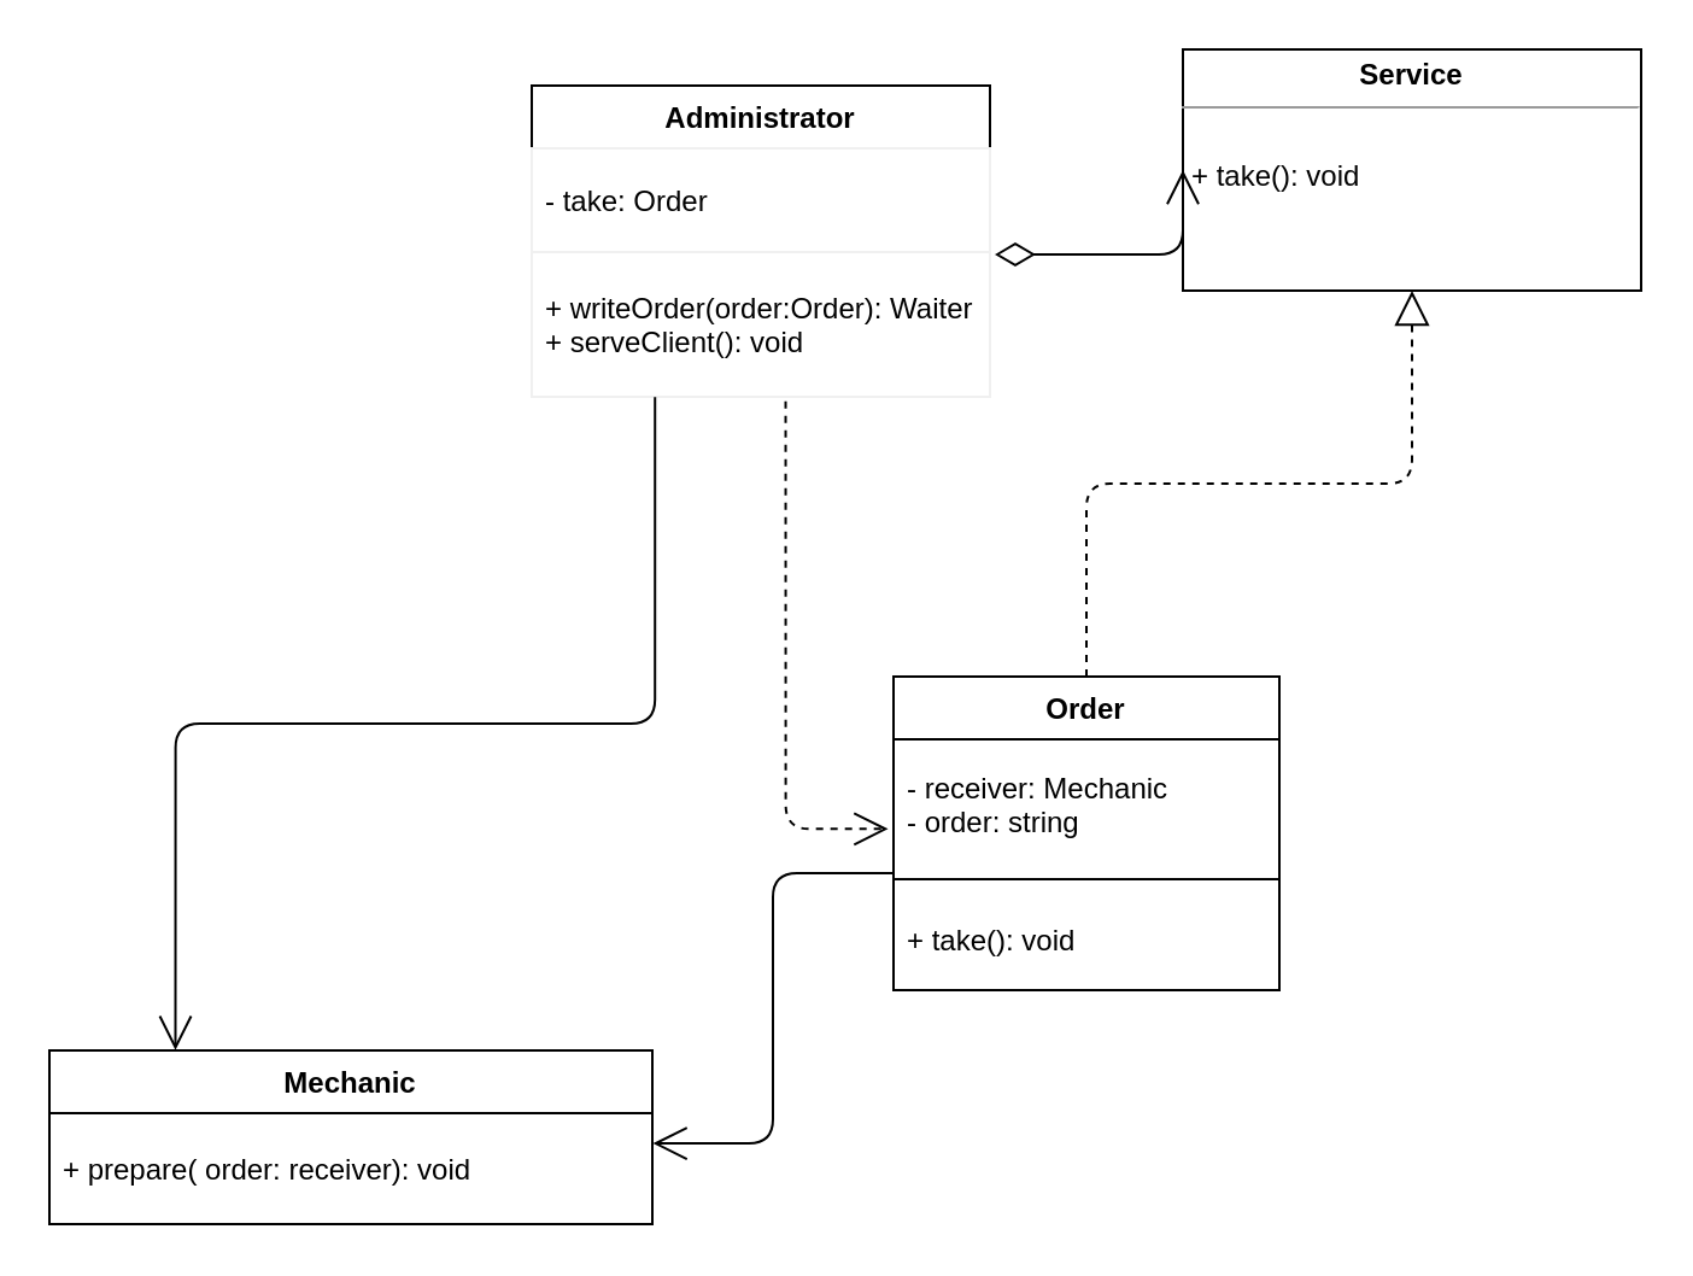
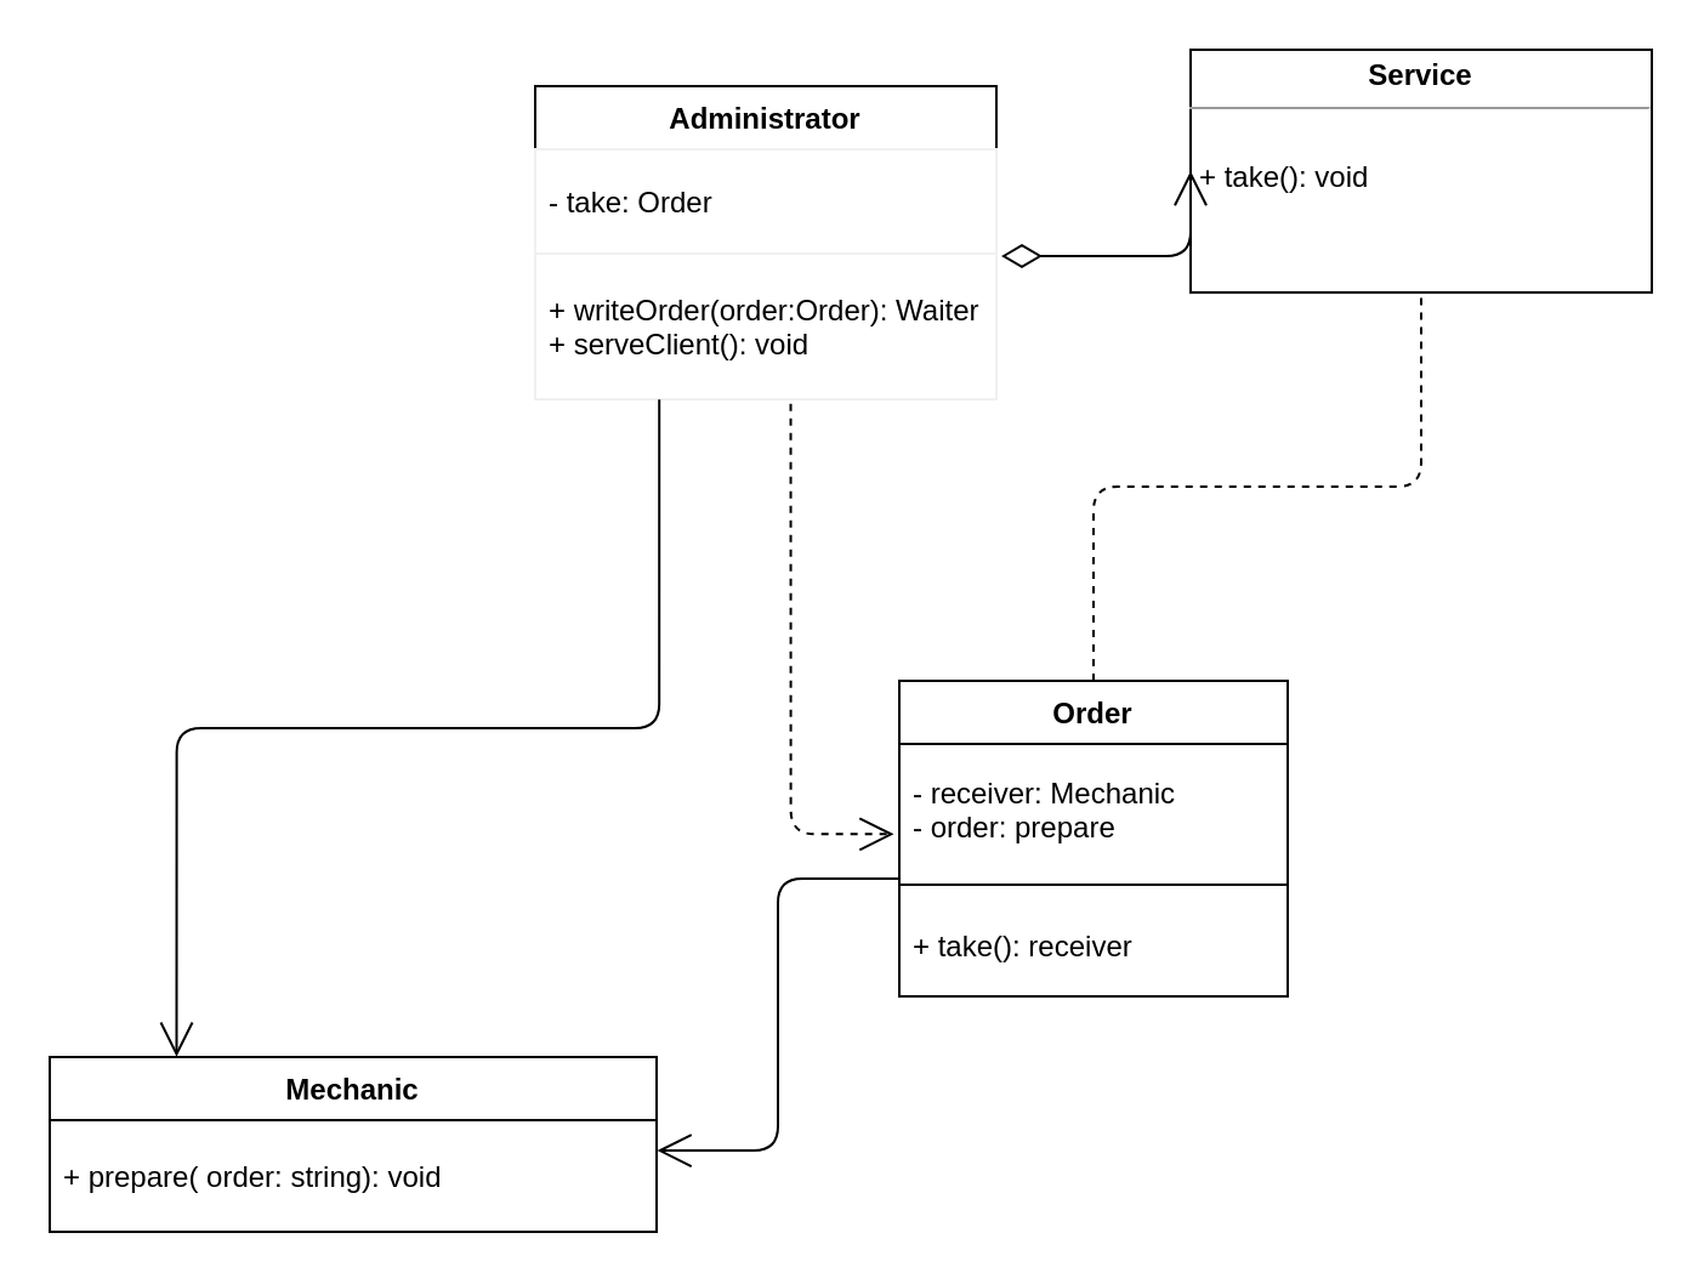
  <mxCell id="0" />
  <mxCell id="1" parent="0" />
  <mxCell id="2" value="&lt;p style=&quot;margin: 0px ; margin-top: 4px ; text-align: center&quot;&gt;&lt;b&gt;Service&lt;/b&gt;&lt;/p&gt;&lt;hr size=&quot;1&quot;&gt;&lt;p style=&quot;margin: 0px ; margin-left: 4px&quot;&gt;&lt;/p&gt;&lt;p style=&quot;margin: 0px ; margin-left: 4px&quot;&gt;&lt;br&gt;+ take(): void&lt;/p&gt;" style="verticalAlign=middle;align=left;overflow=fill;fontSize=12;fontFamily=Helvetica;html=1;fillColor=none;" parent="1" vertex="1"><mxGeometry x="490" y="20" width="190" height="100" as="geometry" /></mxCell>
  <mxCell id="3" value="Order" style="swimlane;fontStyle=1;align=center;verticalAlign=middle;childLayout=stackLayout;horizontal=1;startSize=26;horizontalStack=0;resizeParent=1;resizeParentMax=0;resizeLast=0;collapsible=1;marginBottom=0;fillColor=none;" parent="1" vertex="1"><mxGeometry x="370" y="280" width="160" height="130" as="geometry" /></mxCell>
- <mxCell id="4" value="- receiver: Mechanic&#10;- order: string" style="text;strokeColor=none;fillColor=none;align=left;verticalAlign=middle;spacingLeft=4;spacingRight=4;overflow=hidden;rotatable=0;points=[[0,0.5],[1,0.5]];portConstraint=eastwest;" parent="3" vertex="1"><mxGeometry y="26" width="160" height="54" as="geometry" /></mxCell>
+ <mxCell id="4" value="- receiver: Mechanic&#10;- order: prepare" style="text;strokeColor=none;fillColor=none;align=left;verticalAlign=middle;spacingLeft=4;spacingRight=4;overflow=hidden;rotatable=0;points=[[0,0.5],[1,0.5]];portConstraint=eastwest;" parent="3" vertex="1"><mxGeometry y="26" width="160" height="54" as="geometry" /></mxCell>
  <mxCell id="5" value="" style="line;strokeWidth=1;fillColor=none;align=left;verticalAlign=middle;spacingTop=-1;spacingLeft=3;spacingRight=3;rotatable=0;labelPosition=right;points=[];portConstraint=eastwest;labelBackgroundColor=#F1FAEE;fontColor=#1D3557;" parent="3" vertex="1"><mxGeometry y="80" width="160" height="8" as="geometry" /></mxCell>
- <mxCell id="6" value="+ take(): void" style="text;strokeColor=none;fillColor=none;align=left;verticalAlign=middle;spacingLeft=4;spacingRight=4;overflow=hidden;rotatable=0;points=[[0,0.5],[1,0.5]];portConstraint=eastwest;" parent="3" vertex="1"><mxGeometry y="88" width="160" height="42" as="geometry" /></mxCell>
+ <mxCell id="6" value="+ take(): receiver" style="text;strokeColor=none;fillColor=none;align=left;verticalAlign=middle;spacingLeft=4;spacingRight=4;overflow=hidden;rotatable=0;points=[[0,0.5],[1,0.5]];portConstraint=eastwest;" parent="3" vertex="1"><mxGeometry y="88" width="160" height="42" as="geometry" /></mxCell>
  <mxCell id="7" value="Administrator" style="swimlane;fontStyle=1;align=center;verticalAlign=middle;childLayout=stackLayout;horizontal=1;startSize=26;horizontalStack=0;resizeParent=1;resizeParentMax=0;resizeLast=0;collapsible=1;marginBottom=0;fillColor=none;" parent="1" vertex="1"><mxGeometry x="220" y="35" width="190" height="129" as="geometry" /></mxCell>
  <mxCell id="8" value="- take: Order" style="text;fillColor=none;align=left;verticalAlign=middle;spacingLeft=4;spacingRight=4;overflow=hidden;rotatable=0;points=[[0,0.5],[1,0.5]];portConstraint=eastwest;strokeColor=#f0f0f0;" parent="7" vertex="1"><mxGeometry y="26" width="190" height="43" as="geometry" /></mxCell>
  <mxCell id="9" value="+ writeOrder(order:Order): Waiter&#10;+ serveClient(): void" style="text;fillColor=none;align=left;verticalAlign=middle;spacingLeft=4;spacingRight=4;overflow=hidden;rotatable=0;points=[[0,0.5],[1,0.5]];portConstraint=eastwest;strokeColor=#f0f0f0;" parent="7" vertex="1"><mxGeometry y="69" width="190" height="60" as="geometry" /></mxCell>
  <mxCell id="10" value="Mechanic" style="swimlane;fontStyle=1;align=center;verticalAlign=middle;childLayout=stackLayout;horizontal=1;startSize=26;horizontalStack=0;resizeParent=1;resizeParentMax=0;resizeLast=0;collapsible=1;marginBottom=0;fillColor=none;" parent="1" vertex="1"><mxGeometry x="20" y="435" width="250" height="72" as="geometry" /></mxCell>
- <mxCell id="11" value="+ prepare( order: receiver): void" style="text;strokeColor=none;fillColor=none;align=left;verticalAlign=middle;spacingLeft=4;spacingRight=4;overflow=hidden;rotatable=0;points=[[0,0.5],[1,0.5]];portConstraint=eastwest;" parent="10" vertex="1"><mxGeometry y="26" width="250" height="46" as="geometry" /></mxCell>
- <mxCell id="12" value="" style="endArrow=block;dashed=1;endFill=0;endSize=12;html=1;edgeStyle=orthogonalEdgeStyle;labelBackgroundColor=#F1FAEE;fontColor=#1D3557;" parent="1" source="3" target="2" edge="1"><mxGeometry width="160" relative="1" as="geometry"><mxPoint x="290" y="225" as="sourcePoint" /><mxPoint x="450" y="225" as="targetPoint" /></mxGeometry></mxCell>
+ <mxCell id="11" value="+ prepare( order: string): void" style="text;strokeColor=none;fillColor=none;align=left;verticalAlign=middle;spacingLeft=4;spacingRight=4;overflow=hidden;rotatable=0;points=[[0,0.5],[1,0.5]];portConstraint=eastwest;" parent="10" vertex="1"><mxGeometry y="26" width="250" height="46" as="geometry" /></mxCell>
+ <mxCell id="12" value="" style="endArrow=none;dashed=1;endFill=0;endSize=12;html=1;edgeStyle=orthogonalEdgeStyle;labelBackgroundColor=#F1FAEE;fontColor=#1D3557;" parent="1" source="3" target="2" edge="1"><mxGeometry width="160" relative="1" as="geometry"><mxPoint x="290" y="225" as="sourcePoint" /><mxPoint x="450" y="225" as="targetPoint" /></mxGeometry></mxCell>
  <mxCell id="13" value="" style="endArrow=open;endFill=1;endSize=12;html=1;exitX=0.269;exitY=1.003;exitDx=0;exitDy=0;entryX=0.209;entryY=-0.002;entryDx=0;entryDy=0;entryPerimeter=0;exitPerimeter=0;edgeStyle=orthogonalEdgeStyle;labelBackgroundColor=#ffffff;" parent="1" source="9" target="10" edge="1"><mxGeometry width="160" relative="1" as="geometry"><mxPoint x="290" y="225" as="sourcePoint" /><mxPoint x="450" y="225" as="targetPoint" /></mxGeometry></mxCell>
  <mxCell id="14" value="" style="endArrow=open;endSize=12;dashed=1;html=1;exitX=0.554;exitY=1.031;exitDx=0;exitDy=0;edgeStyle=orthogonalEdgeStyle;entryX=-0.014;entryY=0.688;entryDx=0;entryDy=0;entryPerimeter=0;exitPerimeter=0;labelBackgroundColor=#F1FAEE;fontColor=#1D3557;" parent="1" source="9" target="4" edge="1"><mxGeometry width="160" relative="1" as="geometry"><mxPoint x="75.64" y="130" as="sourcePoint" /><mxPoint x="300" y="333" as="targetPoint" /><Array as="points"><mxPoint x="325" y="343" /></Array></mxGeometry></mxCell>
  <mxCell id="15" value="" style="endArrow=open;endFill=1;endSize=12;html=1;exitX=0.001;exitY=0.189;exitDx=0;exitDy=0;exitPerimeter=0;entryX=1.001;entryY=0.272;entryDx=0;entryDy=0;entryPerimeter=0;edgeStyle=orthogonalEdgeStyle;labelBackgroundColor=#F1FAEE;fontColor=#1D3557;" parent="1" source="5" target="11" edge="1"><mxGeometry width="160" relative="1" as="geometry"><mxPoint x="240" y="225" as="sourcePoint" /><mxPoint x="270" y="385" as="targetPoint" /></mxGeometry></mxCell>
  <mxCell id="16" value="" style="endArrow=open;html=1;endSize=12;startArrow=diamondThin;startSize=14;startFill=0;edgeStyle=orthogonalEdgeStyle;align=left;verticalAlign=bottom;entryX=0;entryY=0.5;entryDx=0;entryDy=0;labelBackgroundColor=#F1FAEE;fontColor=#1D3557;" parent="1" target="2" edge="1"><mxGeometry x="-1" y="3" relative="1" as="geometry"><mxPoint x="412" y="105" as="sourcePoint" /><mxPoint x="400" y="225" as="targetPoint" /><Array as="points"><mxPoint x="412" y="105" /></Array></mxGeometry></mxCell>
